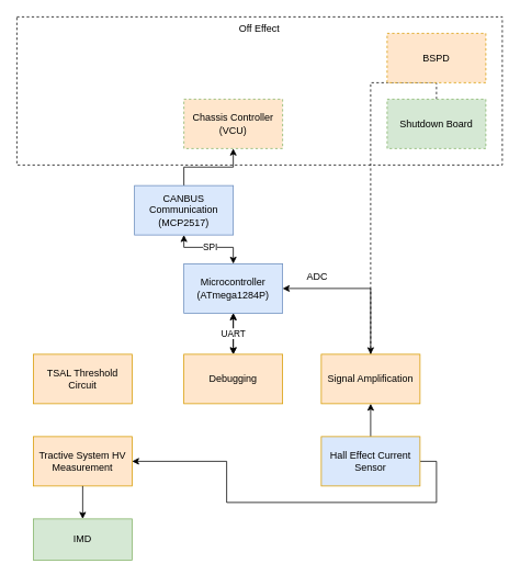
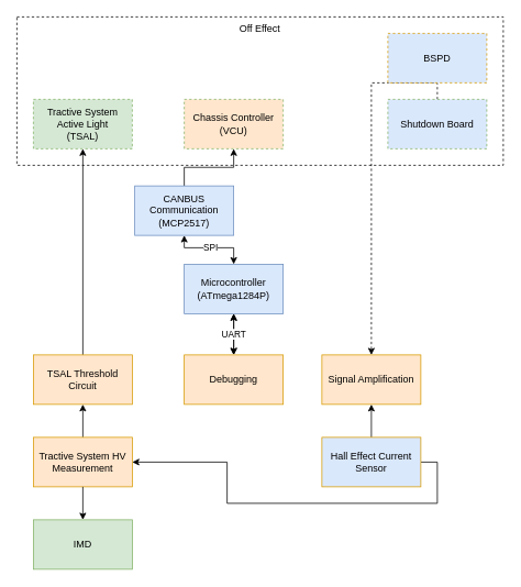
  <mxCell id="0" />
  <mxCell id="1" parent="0" />
  <mxCell id="2" value="Off Effect" style="rounded=0;whiteSpace=wrap;html=1;dashed=1;verticalAlign=top;" vertex="1" parent="1"><mxGeometry x="20" y="20" width="590" height="180" as="geometry" /></mxCell>
  <mxCell id="3" value="SPI" style="edgeStyle=orthogonalEdgeStyle;rounded=0;orthogonalLoop=1;jettySize=auto;html=1;exitX=0.5;exitY=0;exitDx=0;exitDy=0;entryX=0.5;entryY=1;entryDx=0;entryDy=0;startArrow=classic;startFill=1;" edge="1" parent="1" source="5" target="15"><mxGeometry relative="1" as="geometry" /></mxCell>
  <mxCell id="4" style="edgeStyle=orthogonalEdgeStyle;rounded=0;orthogonalLoop=1;jettySize=auto;html=1;exitX=0.5;exitY=1;exitDx=0;exitDy=0;entryX=0.5;entryY=0;entryDx=0;entryDy=0;startArrow=classic;startFill=1;" edge="1" parent="1" source="5" target="26"><mxGeometry relative="1" as="geometry" /></mxCell>
  <mxCell id="5" value="Microcontroller&lt;br&gt;(ATmega1284P)" style="rounded=0;whiteSpace=wrap;html=1;fillColor=#dae8fc;strokeColor=#6c8ebf;" vertex="1" parent="1"><mxGeometry x="223" y="320" width="120" height="60" as="geometry" /></mxCell>
  <mxCell id="6" style="edgeStyle=orthogonalEdgeStyle;rounded=0;orthogonalLoop=1;jettySize=auto;html=1;exitX=1;exitY=0.5;exitDx=0;exitDy=0;" edge="1" parent="1" source="8" target="17"><mxGeometry relative="1" as="geometry" /></mxCell>
  <mxCell id="7" style="edgeStyle=orthogonalEdgeStyle;rounded=0;orthogonalLoop=1;jettySize=auto;html=1;exitX=0.5;exitY=0;exitDx=0;exitDy=0;entryX=0.5;entryY=1;entryDx=0;entryDy=0;" edge="1" parent="1" source="8" target="11"><mxGeometry relative="1" as="geometry" /></mxCell>
  <mxCell id="8" value="Hall Effect Current Sensor" style="rounded=0;whiteSpace=wrap;html=1;fillColor=#dae8fc;strokeColor=#d79b00;" vertex="1" parent="1"><mxGeometry x="390" y="530" width="120" height="60" as="geometry" /></mxCell>
- <mxCell id="9" style="edgeStyle=orthogonalEdgeStyle;rounded=0;orthogonalLoop=1;jettySize=auto;html=1;exitX=0.5;exitY=0;exitDx=0;exitDy=0;entryX=1;entryY=0.5;entryDx=0;entryDy=0;" edge="1" parent="1" source="11" target="5"><mxGeometry relative="1" as="geometry" /></mxCell>
- <mxCell id="10" value="ADC" style="text;html=1;align=center;verticalAlign=middle;resizable=0;points=[];labelBackgroundColor=#ffffff;" vertex="1" connectable="0" parent="9"><mxGeometry x="-0.363" y="33" relative="1" as="geometry"><mxPoint x="-33" y="-35" as="offset" /></mxGeometry></mxCell>
  <mxCell id="11" value="Signal Amplification" style="rounded=0;whiteSpace=wrap;html=1;fillColor=#ffe6cc;strokeColor=#d79b00;" vertex="1" parent="1"><mxGeometry x="390" y="430" width="120" height="60" as="geometry" /></mxCell>
  <mxCell id="12" style="edgeStyle=orthogonalEdgeStyle;rounded=0;orthogonalLoop=1;jettySize=auto;html=1;exitX=0.5;exitY=0;exitDx=0;exitDy=0;dashed=1;" edge="1" parent="1" source="13" target="11"><mxGeometry relative="1" as="geometry" /></mxCell>
- <mxCell id="13" value="Shutdown Board" style="rounded=0;whiteSpace=wrap;html=1;dashed=1;fillColor=#d5e8d4;strokeColor=#82b366;" vertex="1" parent="1"><mxGeometry x="470" y="120" width="120" height="60" as="geometry" /></mxCell>
+ <mxCell id="13" value="Shutdown Board" style="rounded=0;whiteSpace=wrap;html=1;dashed=1;fillColor=#dae8fc;strokeColor=#82b366;" vertex="1" parent="1"><mxGeometry x="470" y="120" width="120" height="60" as="geometry" /></mxCell>
  <mxCell id="14" style="edgeStyle=orthogonalEdgeStyle;rounded=0;orthogonalLoop=1;jettySize=auto;html=1;exitX=0.5;exitY=0;exitDx=0;exitDy=0;entryX=0.5;entryY=1;entryDx=0;entryDy=0;startArrow=none;startFill=0;" edge="1" parent="1" source="15" target="22"><mxGeometry relative="1" as="geometry" /></mxCell>
  <mxCell id="15" value="CANBUS Communication&lt;br&gt;(MCP2517)" style="rounded=0;whiteSpace=wrap;html=1;fillColor=#dae8fc;strokeColor=#6c8ebf;" vertex="1" parent="1"><mxGeometry x="163" y="225" width="120" height="60" as="geometry" /></mxCell>
+ <mxCell id="16" style="edgeStyle=orthogonalEdgeStyle;rounded=0;orthogonalLoop=1;jettySize=auto;html=1;exitX=0.5;exitY=0;exitDx=0;exitDy=0;entryX=0.5;entryY=1;entryDx=0;entryDy=0;startArrow=none;startFill=0;" edge="1" parent="1" source="17" target="19"><mxGeometry relative="1" as="geometry" /></mxCell>
  <mxCell id="17" value="Tractive System HV Measurement" style="rounded=0;whiteSpace=wrap;html=1;fillColor=#ffe6cc;strokeColor=#d79b00;" vertex="1" parent="1"><mxGeometry x="40" y="530" width="120" height="60" as="geometry" /></mxCell>
+ <mxCell id="18" style="edgeStyle=orthogonalEdgeStyle;rounded=0;orthogonalLoop=1;jettySize=auto;html=1;exitX=0.5;exitY=0;exitDx=0;exitDy=0;entryX=0.5;entryY=1;entryDx=0;entryDy=0;startArrow=none;startFill=0;" edge="1" parent="1" source="19" target="21"><mxGeometry relative="1" as="geometry" /></mxCell>
  <mxCell id="19" value="TSAL Threshold Circuit" style="rounded=0;whiteSpace=wrap;html=1;fillColor=#ffe6cc;strokeColor=#d79b00;" vertex="1" parent="1"><mxGeometry x="40" y="430" width="120" height="60" as="geometry" /></mxCell>
- <mxCell id="20" value="BSPD" style="rounded=0;whiteSpace=wrap;html=1;dashed=1;fillColor=#ffe6cc;strokeColor=#d79b00;" vertex="1" parent="1"><mxGeometry x="470" y="40" width="120" height="60" as="geometry" /></mxCell>
+ <mxCell id="20" value="BSPD" style="rounded=0;whiteSpace=wrap;html=1;dashed=1;fillColor=#dae8fc;strokeColor=#d79b00;" vertex="1" parent="1"><mxGeometry x="470" y="40" width="120" height="60" as="geometry" /></mxCell>
+ <mxCell id="21" value="Tractive System Active Light&lt;br&gt;(TSAL)" style="rounded=0;whiteSpace=wrap;html=1;dashed=1;fillColor=#d5e8d4;strokeColor=#82b366;" vertex="1" parent="1"><mxGeometry x="40" y="120" width="120" height="60" as="geometry" /></mxCell>
  <mxCell id="22" value="Chassis Controller&lt;br&gt;(VCU)" style="rounded=1;whiteSpace=wrap;html=1;dashed=1;arcSize=0;fillColor=#ffe6cc;strokeColor=#82b366;" vertex="1" parent="1"><mxGeometry x="223" y="120" width="120" height="60" as="geometry" /></mxCell>
  <mxCell id="23" style="edgeStyle=orthogonalEdgeStyle;rounded=0;orthogonalLoop=1;jettySize=auto;html=1;exitX=0.5;exitY=0;exitDx=0;exitDy=0;entryX=0.5;entryY=1;entryDx=0;entryDy=0;startArrow=classic;startFill=1;endArrow=none;endFill=0;" edge="1" parent="1" source="24" target="17"><mxGeometry relative="1" as="geometry" /></mxCell>
- <mxCell id="24" value="IMD" style="rounded=0;whiteSpace=wrap;html=1;fillColor=#d5e8d4;strokeColor=#82b366;" vertex="1" parent="1"><mxGeometry x="40" y="630" width="120" height="50" as="geometry" /></mxCell>
+ <mxCell id="24" value="IMD" style="rounded=0;whiteSpace=wrap;html=1;fillColor=#d5e8d4;strokeColor=#82b366;" vertex="1" parent="1"><mxGeometry x="40" y="630" width="120" height="60" as="geometry" /></mxCell>
  <mxCell id="25" value="UART" style="edgeStyle=orthogonalEdgeStyle;rounded=0;orthogonalLoop=1;jettySize=auto;html=1;startArrow=classic;startFill=1;" edge="1" parent="1" source="26" target="5"><mxGeometry relative="1" as="geometry" /></mxCell>
  <mxCell id="26" value="Debugging" style="rounded=0;whiteSpace=wrap;html=1;fillColor=#ffe6cc;strokeColor=#d79b00;" vertex="1" parent="1"><mxGeometry x="223" y="430" width="120" height="60" as="geometry" /></mxCell>
